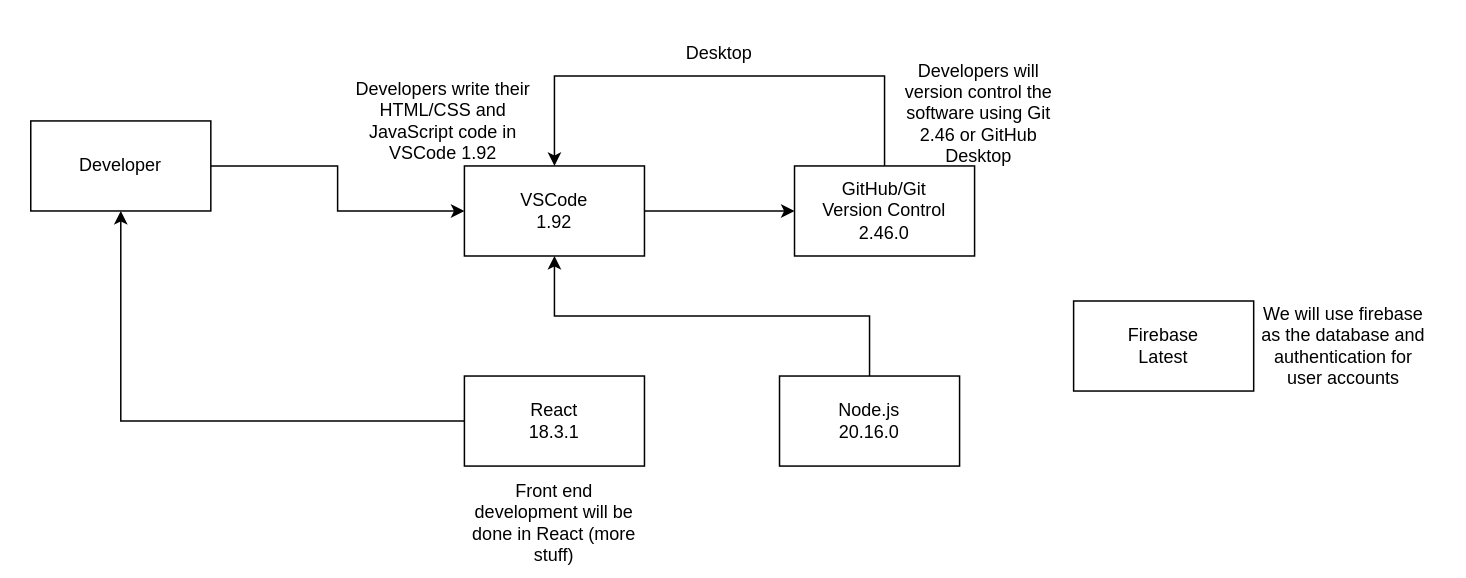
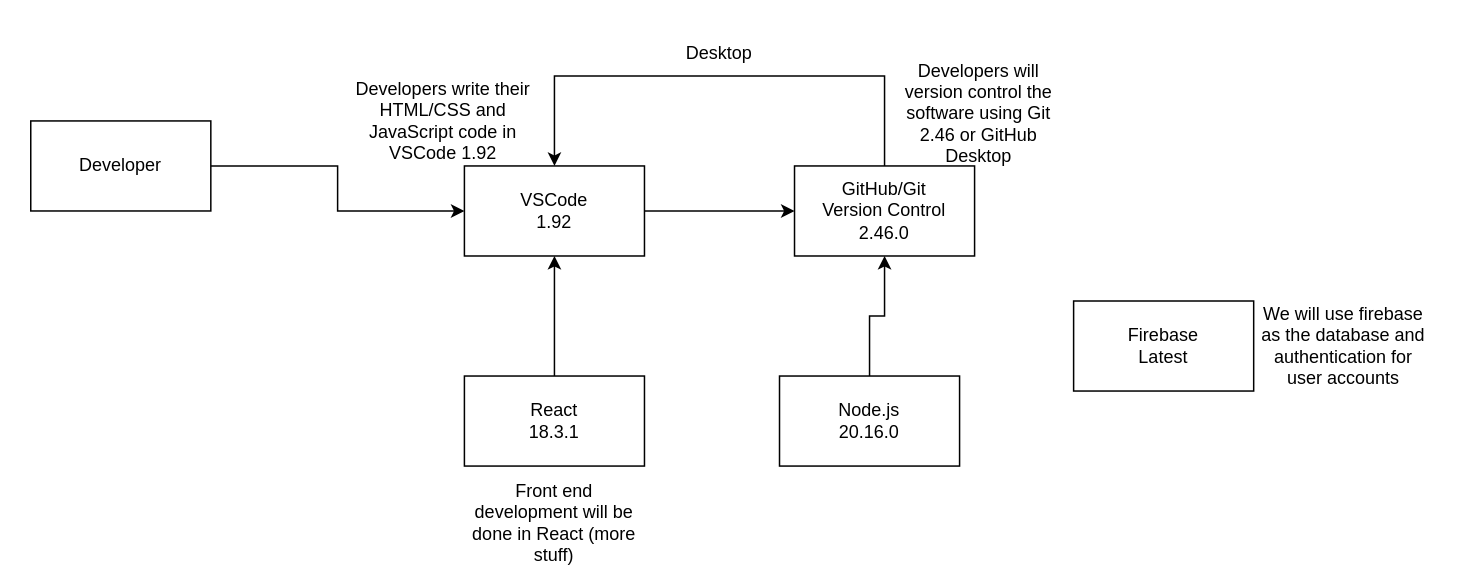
  <mxCell id="0" />
  <mxCell id="1" parent="0" />
  <mxCell id="2" style="edgeStyle=orthogonalEdgeStyle;rounded=0;orthogonalLoop=1;jettySize=auto;html=1;entryX=0;entryY=0.5;entryDx=0;entryDy=0;" edge="1" parent="1" source="3" target="5"><mxGeometry relative="1" as="geometry" /></mxCell>
  <mxCell id="3" value="VSCode&lt;div&gt;1.92&lt;/div&gt;" style="rounded=0;whiteSpace=wrap;html=1;" vertex="1" parent="1"><mxGeometry x="309" y="110" width="120" height="60" as="geometry" /></mxCell>
  <mxCell id="4" style="edgeStyle=orthogonalEdgeStyle;rounded=0;orthogonalLoop=1;jettySize=auto;html=1;entryX=0.5;entryY=0;entryDx=0;entryDy=0;exitX=0.5;exitY=0;exitDx=0;exitDy=0;" edge="1" parent="1" source="5" target="3"><mxGeometry relative="1" as="geometry"><Array as="points"><mxPoint x="589" y="50" /><mxPoint x="369" y="50" /></Array></mxGeometry></mxCell>
  <mxCell id="5" value="GitHub/Git&lt;div&gt;Version Control&lt;/div&gt;&lt;div&gt;2.46.0&lt;/div&gt;" style="rounded=0;whiteSpace=wrap;html=1;" vertex="1" parent="1"><mxGeometry x="529" y="110" width="120" height="60" as="geometry" /></mxCell>
- <mxCell id="6" style="edgeStyle=orthogonalEdgeStyle;rounded=0;orthogonalLoop=1;jettySize=auto;html=1;" edge="1" parent="1" source="7" target="12"><mxGeometry relative="1" as="geometry" /></mxCell>
+ <mxCell id="6" style="edgeStyle=orthogonalEdgeStyle;rounded=0;orthogonalLoop=1;jettySize=auto;html=1;entryX=0.5;entryY=1;entryDx=0;entryDy=0;" edge="1" parent="1" source="7" target="3"><mxGeometry relative="1" as="geometry" /></mxCell>
  <mxCell id="7" value="React&lt;div&gt;18.3.1&lt;/div&gt;" style="rounded=0;whiteSpace=wrap;html=1;" vertex="1" parent="1"><mxGeometry x="309" y="250" width="120" height="60" as="geometry" /></mxCell>
- <mxCell id="8" style="edgeStyle=orthogonalEdgeStyle;rounded=0;orthogonalLoop=1;jettySize=auto;html=1;entryX=0.5;entryY=1;entryDx=0;entryDy=0;exitX=0.5;exitY=0;exitDx=0;exitDy=0;" edge="1" parent="1" source="9" target="3"><mxGeometry relative="1" as="geometry" /></mxCell>
+ <mxCell id="8" style="edgeStyle=orthogonalEdgeStyle;rounded=0;orthogonalLoop=1;jettySize=auto;html=1;exitX=0.5;exitY=0;exitDx=0;exitDy=0;" edge="1" parent="1" source="9" target="5"><mxGeometry relative="1" as="geometry" /></mxCell>
  <mxCell id="9" value="Node.js&lt;div&gt;20.16.0&lt;/div&gt;" style="rounded=0;whiteSpace=wrap;html=1;" vertex="1" parent="1"><mxGeometry x="519" y="250" width="120" height="60" as="geometry" /></mxCell>
  <mxCell id="10" value="Firebase&lt;div&gt;Latest&lt;/div&gt;" style="rounded=0;whiteSpace=wrap;html=1;" vertex="1" parent="1"><mxGeometry x="715" y="200" width="120" height="60" as="geometry" /></mxCell>
  <mxCell id="11" style="edgeStyle=orthogonalEdgeStyle;rounded=0;orthogonalLoop=1;jettySize=auto;html=1;entryX=0;entryY=0.5;entryDx=0;entryDy=0;" edge="1" parent="1" source="12" target="3"><mxGeometry relative="1" as="geometry" /></mxCell>
  <mxCell id="12" value="&lt;div&gt;Developer&lt;/div&gt;" style="rounded=0;whiteSpace=wrap;html=1;" vertex="1" parent="1"><mxGeometry x="20" y="80" width="120" height="60" as="geometry" /></mxCell>
  <mxCell id="13" value="Desktop" style="text;html=1;align=center;verticalAlign=middle;whiteSpace=wrap;rounded=0;" vertex="1" parent="1"><mxGeometry x="449" y="20" width="60" height="30" as="geometry" /></mxCell>
  <mxCell id="14" value="Developers write their HTML/CSS and JavaScript code in VSCode 1.92" style="text;html=1;align=center;verticalAlign=middle;whiteSpace=wrap;rounded=0;" vertex="1" parent="1"><mxGeometry x="235" y="65" width="120" height="30" as="geometry" /></mxCell>
  <mxCell id="15" value="Developers will version control the software using Git 2.46 or GitHub Desktop" style="text;html=1;align=center;verticalAlign=middle;whiteSpace=wrap;rounded=0;" vertex="1" parent="1"><mxGeometry x="592" y="60" width="120" height="30" as="geometry" /></mxCell>
  <mxCell id="16" value="We will use firebase as the database and authentication for user accounts" style="text;html=1;align=center;verticalAlign=middle;whiteSpace=wrap;rounded=0;" vertex="1" parent="1"><mxGeometry x="835" y="215" width="120" height="30" as="geometry" /></mxCell>
  <mxCell id="17" value="Front end development will be done in React (more stuff)" style="text;html=1;align=center;verticalAlign=middle;whiteSpace=wrap;rounded=0;" vertex="1" parent="1"><mxGeometry x="309" y="333" width="120" height="30" as="geometry" /></mxCell>
